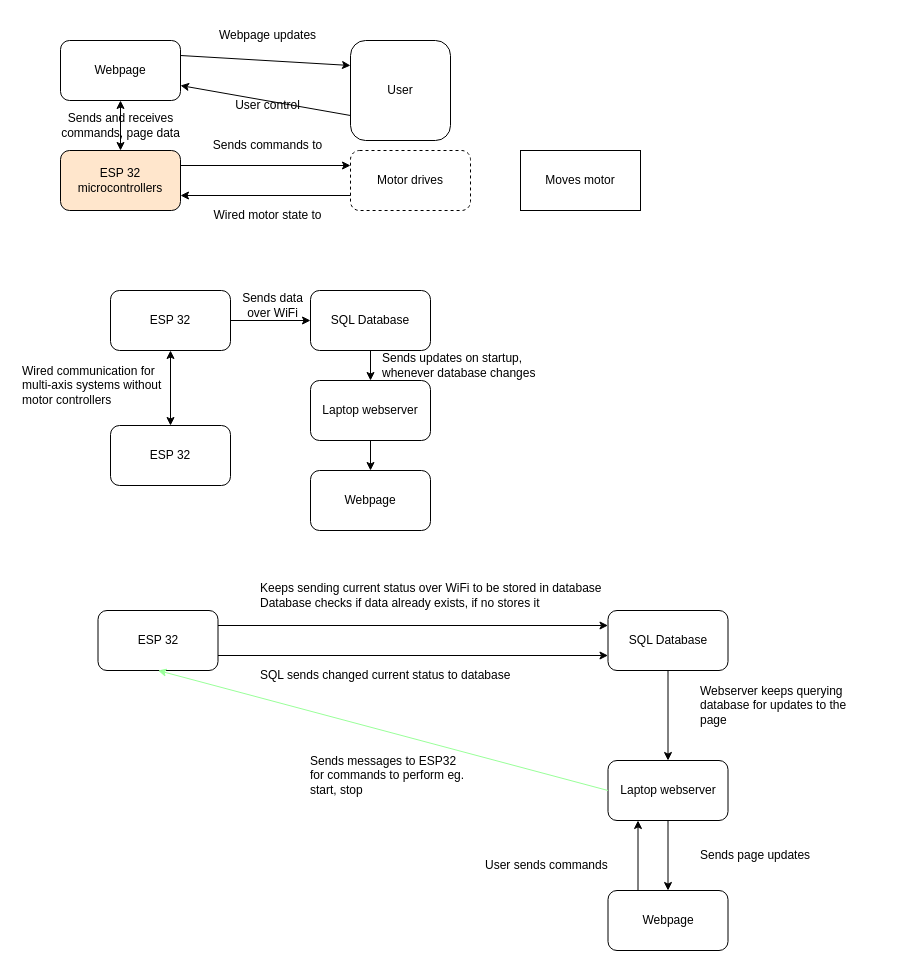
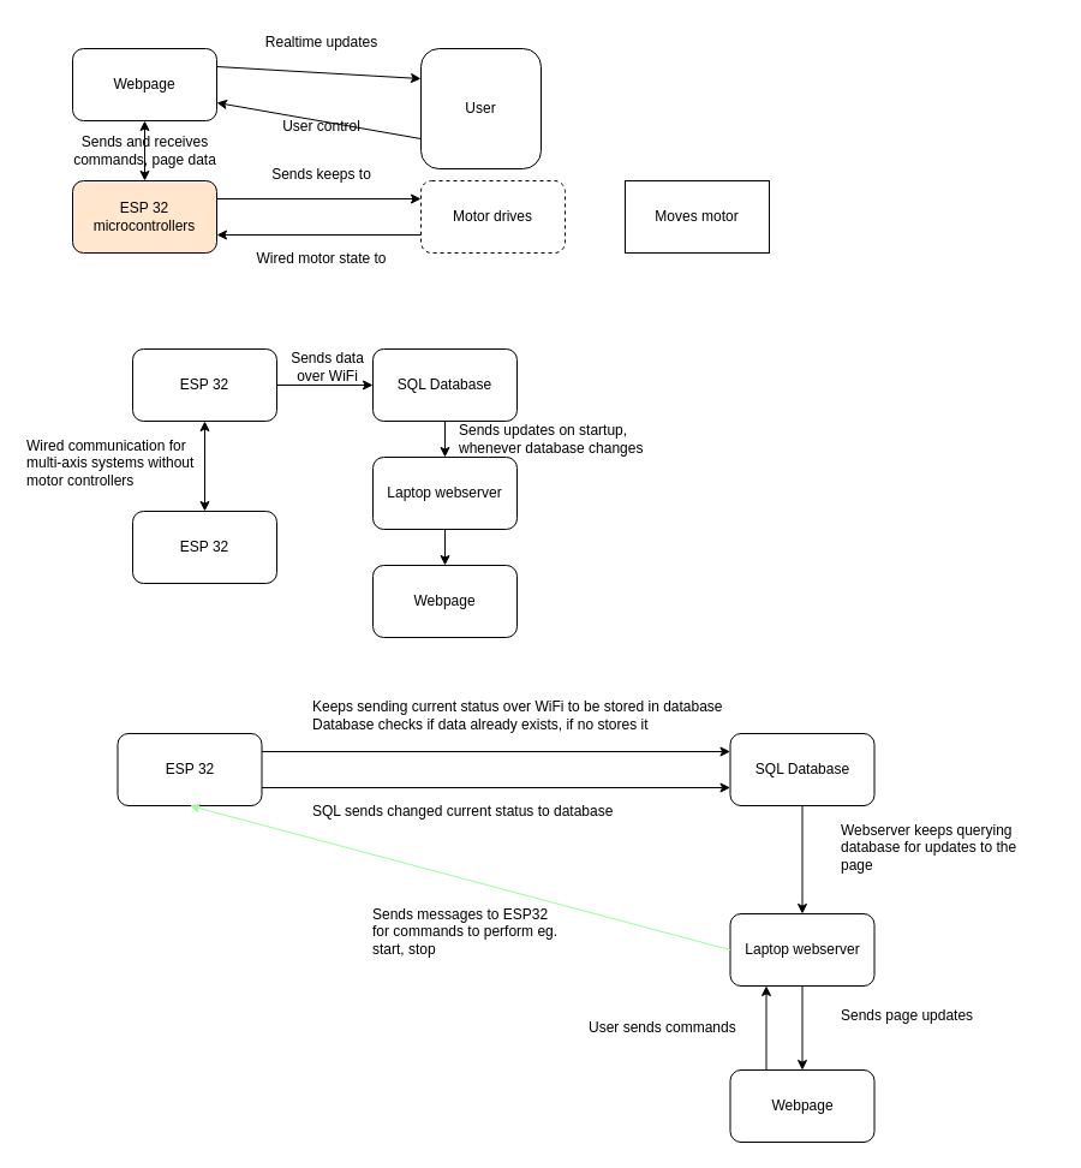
  <mxCell id="0" />
  <mxCell id="1" parent="0" />
  <mxCell id="2" value="ESP 32 microcontrollers" style="rounded=1;whiteSpace=wrap;html=1;fillColor=#ffe6cc;" parent="1" vertex="1"><mxGeometry x="60" y="150" width="120" height="60" as="geometry" /></mxCell>
  <mxCell id="3" value="Motor drives" style="rounded=1;whiteSpace=wrap;html=1;dashed=1;" parent="1" vertex="1"><mxGeometry x="350" y="150" width="120" height="60" as="geometry" /></mxCell>
  <mxCell id="4" value="Moves motor" style="whiteSpace=wrap;html=1;rounded=0;" parent="1" vertex="1"><mxGeometry x="520" y="150" width="120" height="60" as="geometry" /></mxCell>
  <mxCell id="5" value="" style="endArrow=classic;html=1;rounded=0;exitX=1;exitY=0.25;exitDx=0;exitDy=0;entryX=0;entryY=0.25;entryDx=0;entryDy=0;" parent="1" source="2" target="3" edge="1"><mxGeometry width="50" height="50" relative="1" as="geometry"><mxPoint x="320" y="230" as="sourcePoint" /><mxPoint x="320" y="180" as="targetPoint" /></mxGeometry></mxCell>
- <mxCell id="6" value="Sends commands to" style="text;html=1;strokeColor=none;fillColor=none;align=center;verticalAlign=middle;whiteSpace=wrap;rounded=0;" parent="1" vertex="1"><mxGeometry x="200" y="130" width="135" height="30" as="geometry" /></mxCell>
+ <mxCell id="6" value="Sends keeps to" style="text;html=1;strokeColor=none;fillColor=none;align=center;verticalAlign=middle;whiteSpace=wrap;rounded=0;" parent="1" vertex="1"><mxGeometry x="200" y="130" width="135" height="30" as="geometry" /></mxCell>
  <mxCell id="7" value="" style="endArrow=classic;html=1;rounded=0;exitX=0;exitY=0.75;exitDx=0;exitDy=0;entryX=1;entryY=0.75;entryDx=0;entryDy=0;" parent="1" source="3" target="2" edge="1"><mxGeometry width="50" height="50" relative="1" as="geometry"><mxPoint x="320" y="170" as="sourcePoint" /><mxPoint x="370" y="120" as="targetPoint" /></mxGeometry></mxCell>
  <mxCell id="8" value="Wired motor state to" style="text;html=1;strokeColor=none;fillColor=none;align=center;verticalAlign=middle;whiteSpace=wrap;rounded=0;" parent="1" vertex="1"><mxGeometry x="200" y="200" width="135" height="30" as="geometry" /></mxCell>
  <mxCell id="9" value="Webpage" style="rounded=1;whiteSpace=wrap;html=1;" parent="1" vertex="1"><mxGeometry x="60" y="40" width="120" height="60" as="geometry" /></mxCell>
  <mxCell id="10" value="User" style="rounded=1;whiteSpace=wrap;html=1;" parent="1" vertex="1"><mxGeometry x="350" y="40" width="100" height="100" as="geometry" /></mxCell>
  <mxCell id="11" value="" style="endArrow=classic;html=1;rounded=0;exitX=1;exitY=0.25;exitDx=0;exitDy=0;entryX=0;entryY=0.25;entryDx=0;entryDy=0;" parent="1" source="9" target="10" edge="1"><mxGeometry width="50" height="50" relative="1" as="geometry"><mxPoint x="320" y="160" as="sourcePoint" /><mxPoint x="370" y="110" as="targetPoint" /></mxGeometry></mxCell>
- <mxCell id="12" value="Webpage updates" style="text;html=1;strokeColor=none;fillColor=none;align=center;verticalAlign=middle;whiteSpace=wrap;rounded=0;" parent="1" vertex="1"><mxGeometry x="200" y="20" width="135" height="30" as="geometry" /></mxCell>
+ <mxCell id="12" value="Realtime updates" style="text;html=1;strokeColor=none;fillColor=none;align=center;verticalAlign=middle;whiteSpace=wrap;rounded=0;" parent="1" vertex="1"><mxGeometry x="200" y="20" width="135" height="30" as="geometry" /></mxCell>
  <mxCell id="13" value="" style="endArrow=classic;html=1;rounded=0;exitX=0;exitY=0.75;exitDx=0;exitDy=0;entryX=1;entryY=0.75;entryDx=0;entryDy=0;" parent="1" source="10" target="9" edge="1"><mxGeometry width="50" height="50" relative="1" as="geometry"><mxPoint x="320" y="160" as="sourcePoint" /><mxPoint x="370" y="110" as="targetPoint" /></mxGeometry></mxCell>
  <mxCell id="14" value="User control" style="text;html=1;strokeColor=none;fillColor=none;align=center;verticalAlign=middle;whiteSpace=wrap;rounded=0;" parent="1" vertex="1"><mxGeometry x="200" y="90" width="135" height="30" as="geometry" /></mxCell>
  <mxCell id="15" value="" style="endArrow=classic;startArrow=classic;html=1;rounded=0;entryX=0.5;entryY=1;entryDx=0;entryDy=0;" parent="1" target="9" edge="1"><mxGeometry width="50" height="50" relative="1" as="geometry"><mxPoint x="120" y="150" as="sourcePoint" /><mxPoint x="170" y="100" as="targetPoint" /></mxGeometry></mxCell>
  <mxCell id="16" value="Sends and receives commands, page data" style="text;html=1;strokeColor=none;fillColor=none;align=center;verticalAlign=middle;whiteSpace=wrap;rounded=0;" parent="1" vertex="1"><mxGeometry x="52.5" y="110" width="135" height="30" as="geometry" /></mxCell>
  <mxCell id="17" style="edgeStyle=orthogonalEdgeStyle;rounded=0;orthogonalLoop=1;jettySize=auto;html=1;exitX=1;exitY=0.5;exitDx=0;exitDy=0;entryX=0;entryY=0.5;entryDx=0;entryDy=0;" parent="1" source="18" target="23" edge="1"><mxGeometry relative="1" as="geometry" /></mxCell>
  <mxCell id="18" value="ESP 32" style="rounded=1;whiteSpace=wrap;html=1;" parent="1" vertex="1"><mxGeometry x="110" y="290" width="120" height="60" as="geometry" /></mxCell>
  <mxCell id="19" style="edgeStyle=orthogonalEdgeStyle;rounded=0;orthogonalLoop=1;jettySize=auto;html=1;exitX=0.5;exitY=1;exitDx=0;exitDy=0;entryX=0.5;entryY=0;entryDx=0;entryDy=0;" parent="1" source="20" target="21" edge="1"><mxGeometry relative="1" as="geometry" /></mxCell>
  <mxCell id="20" value="Laptop webserver" style="rounded=1;whiteSpace=wrap;html=1;" parent="1" vertex="1"><mxGeometry x="310" y="380" width="120" height="60" as="geometry" /></mxCell>
  <mxCell id="21" value="Webpage" style="rounded=1;whiteSpace=wrap;html=1;" parent="1" vertex="1"><mxGeometry x="310" y="470" width="120" height="60" as="geometry" /></mxCell>
  <mxCell id="22" style="edgeStyle=orthogonalEdgeStyle;rounded=0;orthogonalLoop=1;jettySize=auto;html=1;exitX=0.5;exitY=1;exitDx=0;exitDy=0;entryX=0.5;entryY=0;entryDx=0;entryDy=0;" parent="1" source="23" target="20" edge="1"><mxGeometry relative="1" as="geometry" /></mxCell>
  <mxCell id="23" value="SQL Database" style="rounded=1;whiteSpace=wrap;html=1;" parent="1" vertex="1"><mxGeometry x="310" y="290" width="120" height="60" as="geometry" /></mxCell>
  <mxCell id="24" value="Sends data&lt;br&gt;over WiFi" style="text;html=1;strokeColor=none;fillColor=none;align=center;verticalAlign=middle;whiteSpace=wrap;rounded=0;" parent="1" vertex="1"><mxGeometry x="210" y="290" width="125" height="30" as="geometry" /></mxCell>
  <mxCell id="25" value="Sends updates on startup,&lt;br&gt;whenever database changes" style="text;html=1;strokeColor=none;fillColor=none;align=left;verticalAlign=middle;whiteSpace=wrap;rounded=0;" parent="1" vertex="1"><mxGeometry x="380" y="350" width="180" height="30" as="geometry" /></mxCell>
  <mxCell id="26" value="ESP 32" style="rounded=1;whiteSpace=wrap;html=1;" parent="1" vertex="1"><mxGeometry x="110" y="425" width="120" height="60" as="geometry" /></mxCell>
  <mxCell id="27" value="" style="endArrow=classic;startArrow=classic;html=1;rounded=0;exitX=0.5;exitY=0;exitDx=0;exitDy=0;entryX=0.5;entryY=1;entryDx=0;entryDy=0;" parent="1" source="26" target="18" edge="1"><mxGeometry width="50" height="50" relative="1" as="geometry"><mxPoint x="230" y="450" as="sourcePoint" /><mxPoint x="280" y="400" as="targetPoint" /><Array as="points" /></mxGeometry></mxCell>
  <mxCell id="28" value="Wired communication for multi-axis systems without motor controllers" style="text;html=1;strokeColor=none;fillColor=none;align=left;verticalAlign=middle;whiteSpace=wrap;rounded=0;" parent="1" vertex="1"><mxGeometry y="370" width="160" height="30" as="geometry" x="20" /></mxCell>
  <mxCell id="29" style="edgeStyle=orthogonalEdgeStyle;rounded=0;orthogonalLoop=1;jettySize=auto;html=1;exitX=1;exitY=0.25;exitDx=0;exitDy=0;entryX=0;entryY=0.25;entryDx=0;entryDy=0;" parent="1" source="30" target="36" edge="1"><mxGeometry relative="1" as="geometry" /></mxCell>
  <mxCell id="30" value="ESP 32" style="rounded=1;whiteSpace=wrap;html=1;" parent="1" vertex="1"><mxGeometry x="97.5" y="610" width="120" height="60" as="geometry" /></mxCell>
  <mxCell id="31" style="edgeStyle=orthogonalEdgeStyle;rounded=0;orthogonalLoop=1;jettySize=auto;html=1;exitX=0.5;exitY=1;exitDx=0;exitDy=0;entryX=0.5;entryY=0;entryDx=0;entryDy=0;" parent="1" source="32" target="34" edge="1"><mxGeometry relative="1" as="geometry" /></mxCell>
  <mxCell id="32" value="Laptop webserver" style="rounded=1;whiteSpace=wrap;html=1;" parent="1" vertex="1"><mxGeometry x="607.5" y="760" width="120" height="60" as="geometry" /></mxCell>
  <mxCell id="33" style="edgeStyle=orthogonalEdgeStyle;rounded=0;orthogonalLoop=1;jettySize=auto;html=1;exitX=0.25;exitY=0;exitDx=0;exitDy=0;entryX=0.25;entryY=1;entryDx=0;entryDy=0;" parent="1" source="34" target="32" edge="1"><mxGeometry relative="1" as="geometry" /></mxCell>
  <mxCell id="34" value="Webpage" style="rounded=1;whiteSpace=wrap;html=1;" parent="1" vertex="1"><mxGeometry x="607.5" y="890" width="120" height="60" as="geometry" /></mxCell>
  <mxCell id="35" style="edgeStyle=orthogonalEdgeStyle;rounded=0;orthogonalLoop=1;jettySize=auto;html=1;exitX=0.5;exitY=1;exitDx=0;exitDy=0;entryX=0.5;entryY=0;entryDx=0;entryDy=0;" parent="1" source="36" target="32" edge="1"><mxGeometry relative="1" as="geometry" /></mxCell>
  <mxCell id="36" value="SQL Database" style="rounded=1;whiteSpace=wrap;html=1;" parent="1" vertex="1"><mxGeometry x="607.5" y="610" width="120" height="60" as="geometry" /></mxCell>
  <mxCell id="37" value="Keeps sending current status over WiFi to be stored in database&lt;br&gt;Database checks if data already exists, if no stores it" style="text;html=1;strokeColor=none;fillColor=none;align=left;verticalAlign=middle;whiteSpace=wrap;rounded=0;" parent="1" vertex="1"><mxGeometry x="257.5" y="580" width="350" height="30" as="geometry" /></mxCell>
- <mxCell id="38" value="Sends page updates" style="text;html=1;strokeColor=none;fillColor=none;align=left;verticalAlign=middle;whiteSpace=wrap;rounded=0;" parent="1" vertex="1"><mxGeometry x="697.5" y="840" width="180" height="30" as="geometry" /></mxCell>
+ <mxCell id="38" value="Sends page updates" style="text;html=1;strokeColor=none;fillColor=none;align=left;verticalAlign=middle;whiteSpace=wrap;rounded=0;" parent="1" vertex="1"><mxGeometry x="697.5" y="830" width="180" height="30" as="geometry" /></mxCell>
  <mxCell id="39" value="Webserver keeps querying database for updates to the page" style="text;html=1;strokeColor=none;fillColor=none;align=left;verticalAlign=middle;whiteSpace=wrap;rounded=0;" parent="1" vertex="1"><mxGeometry x="697.5" y="690" width="150" height="30" as="geometry" /></mxCell>
- <mxCell id="40" value="User sends commands" style="text;html=1;strokeColor=none;fillColor=none;align=left;verticalAlign=middle;whiteSpace=wrap;rounded=0;" parent="1" vertex="1"><mxGeometry x="482.5" y="850" width="180" height="30" as="geometry" /></mxCell>
+ <mxCell id="40" value="User sends commands" style="text;html=1;strokeColor=none;fillColor=none;align=left;verticalAlign=middle;whiteSpace=wrap;rounded=0;" parent="1" vertex="1"><mxGeometry x="487.5" y="840" width="180" height="30" as="geometry" /></mxCell>
  <mxCell id="41" value="" style="endArrow=classic;html=1;rounded=0;exitX=0;exitY=0.5;exitDx=0;exitDy=0;entryX=0.5;entryY=1;entryDx=0;entryDy=0;strokeColor=#99FF99;" parent="1" source="32" target="30" edge="1"><mxGeometry width="50" height="50" relative="1" as="geometry"><mxPoint x="397.5" y="780" as="sourcePoint" /><mxPoint x="447.5" y="730" as="targetPoint" /></mxGeometry></mxCell>
  <mxCell id="42" value="Sends messages to ESP32&lt;br&gt;for commands to perform eg.&lt;br&gt;start, stop" style="text;html=1;strokeColor=none;fillColor=none;align=left;verticalAlign=middle;whiteSpace=wrap;rounded=0;" parent="1" vertex="1"><mxGeometry x="307.5" y="760" width="180" height="30" as="geometry" /></mxCell>
  <mxCell id="43" value="" style="endArrow=classic;html=1;rounded=0;exitX=1;exitY=0.75;exitDx=0;exitDy=0;entryX=0;entryY=0.75;entryDx=0;entryDy=0;" parent="1" source="30" target="36" edge="1"><mxGeometry width="50" height="50" relative="1" as="geometry"><mxPoint x="397.5" y="780" as="sourcePoint" /><mxPoint x="447.5" y="730" as="targetPoint" /></mxGeometry></mxCell>
  <mxCell id="44" value="SQL sends changed current status to database" style="text;html=1;strokeColor=none;fillColor=none;align=left;verticalAlign=middle;whiteSpace=wrap;rounded=0;" parent="1" vertex="1"><mxGeometry x="257.5" y="660" width="350" height="30" as="geometry" /></mxCell>
